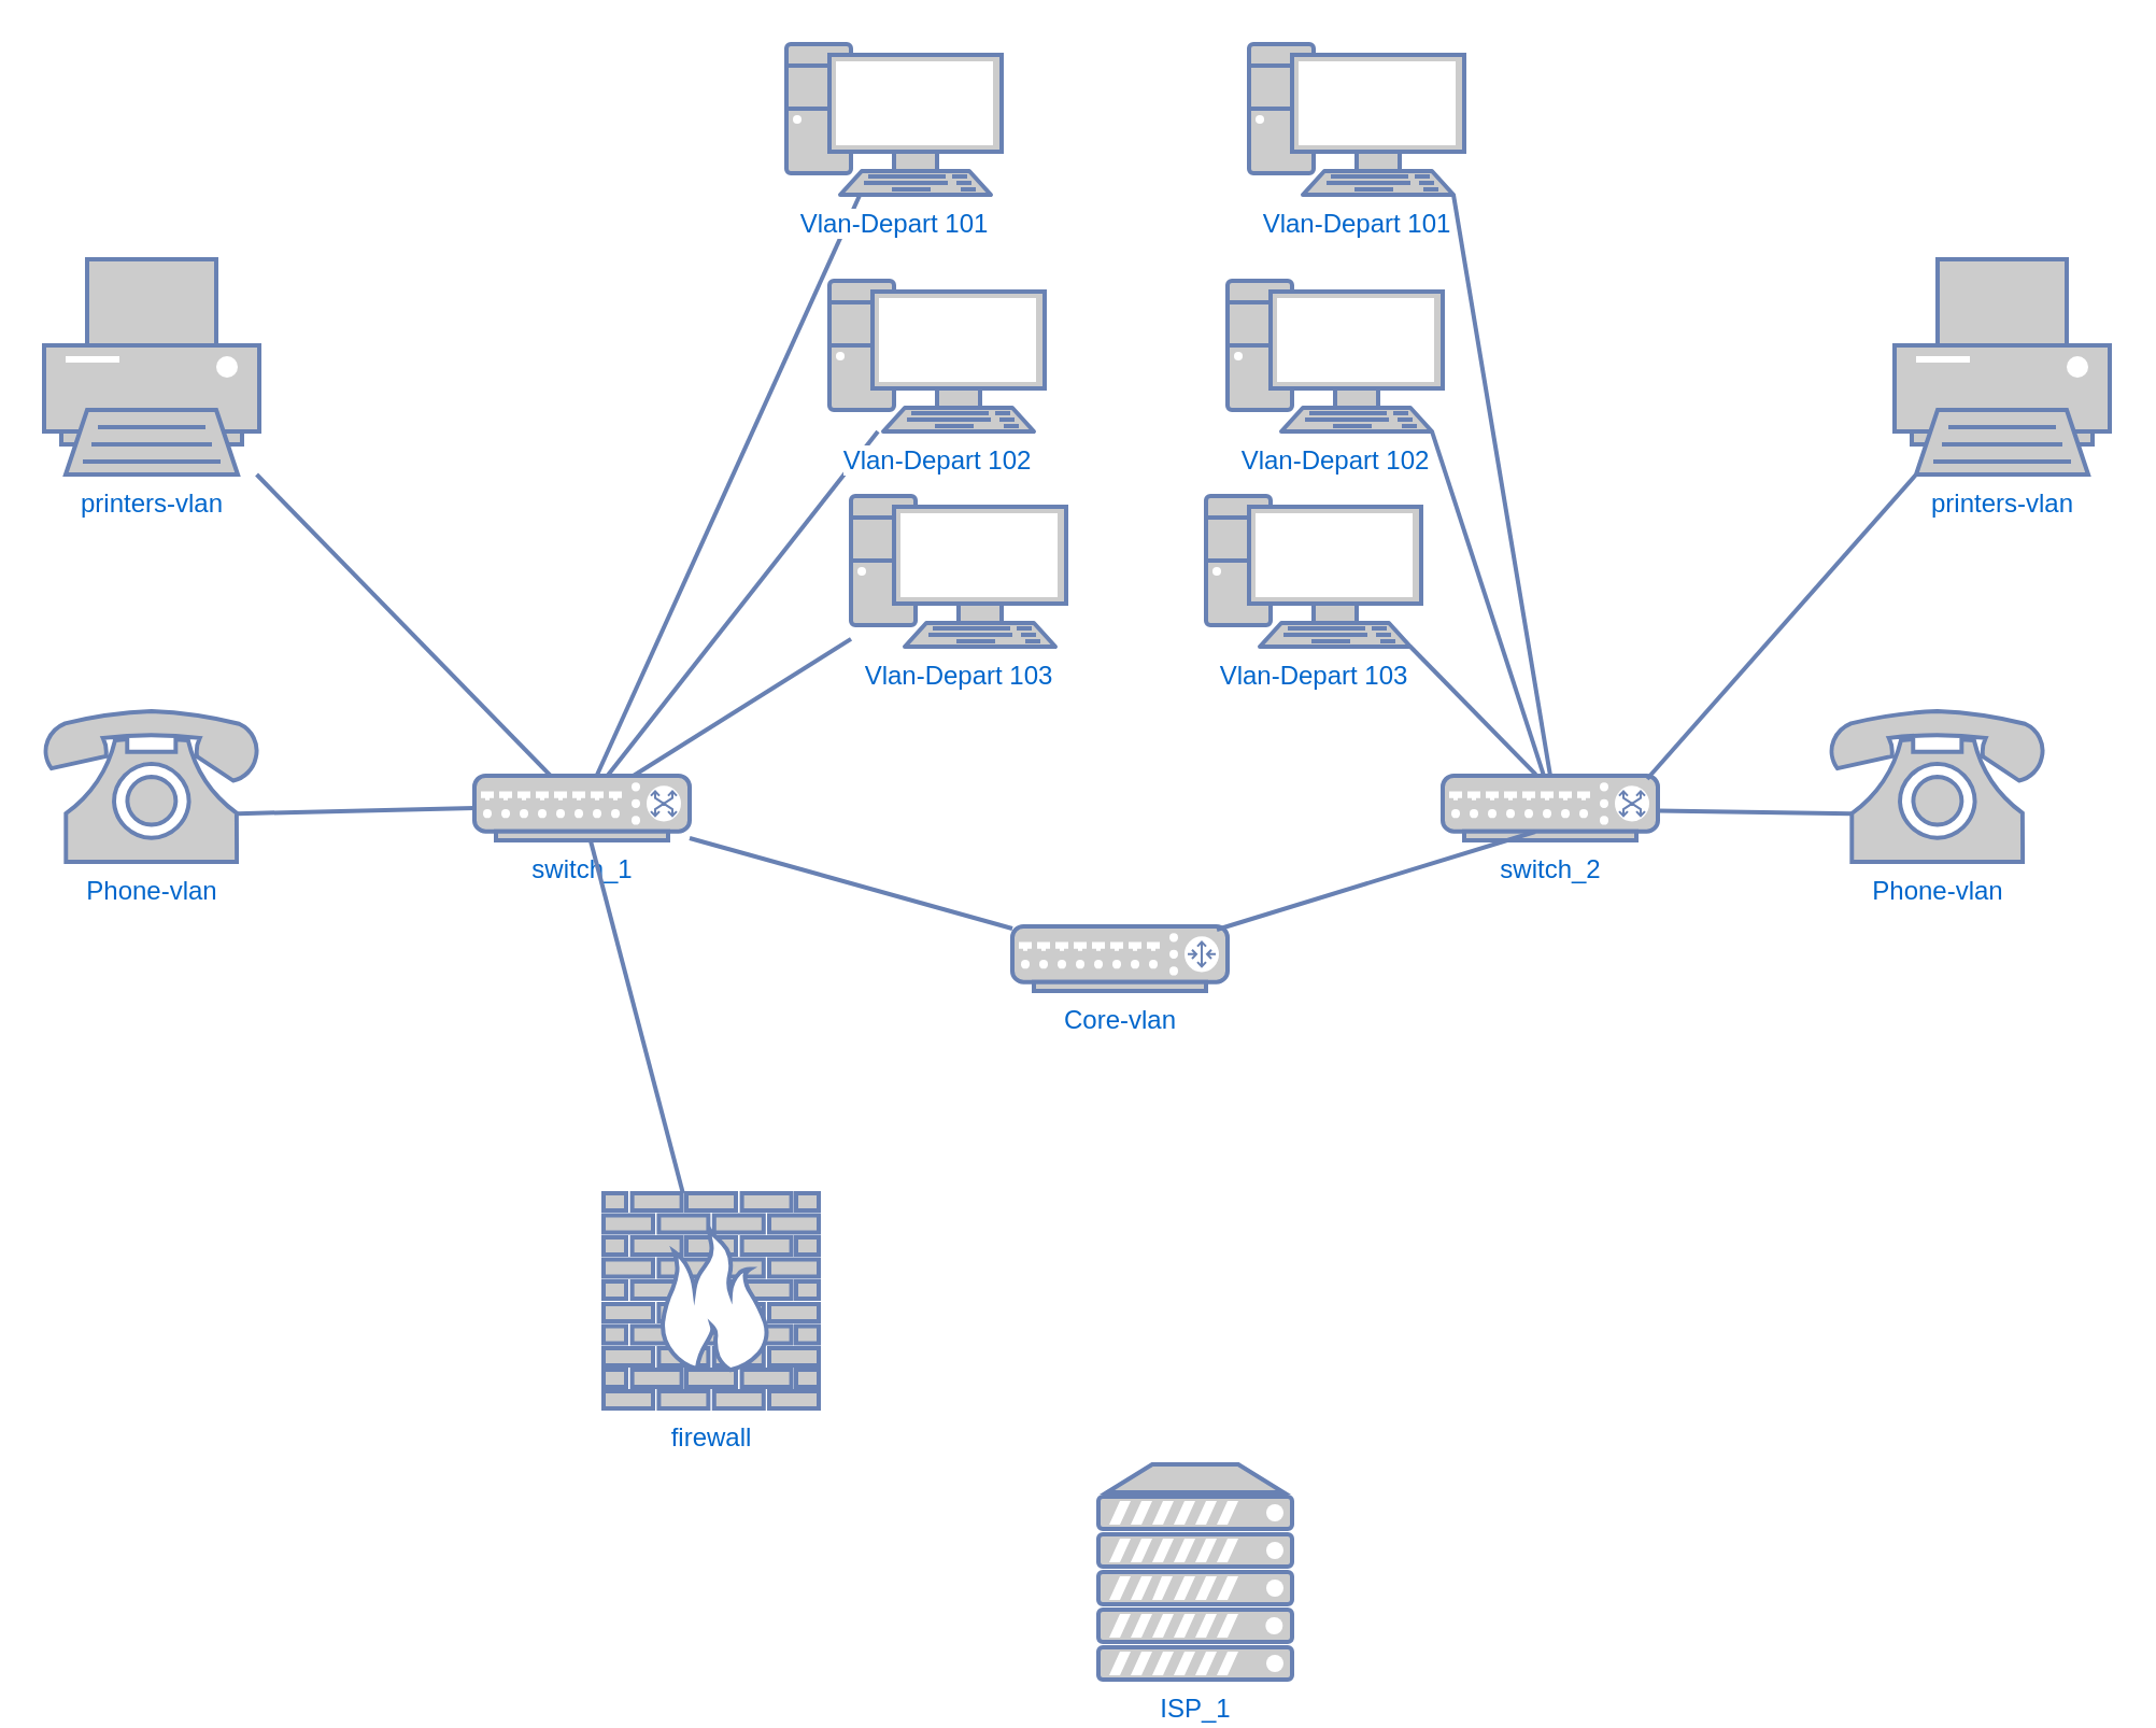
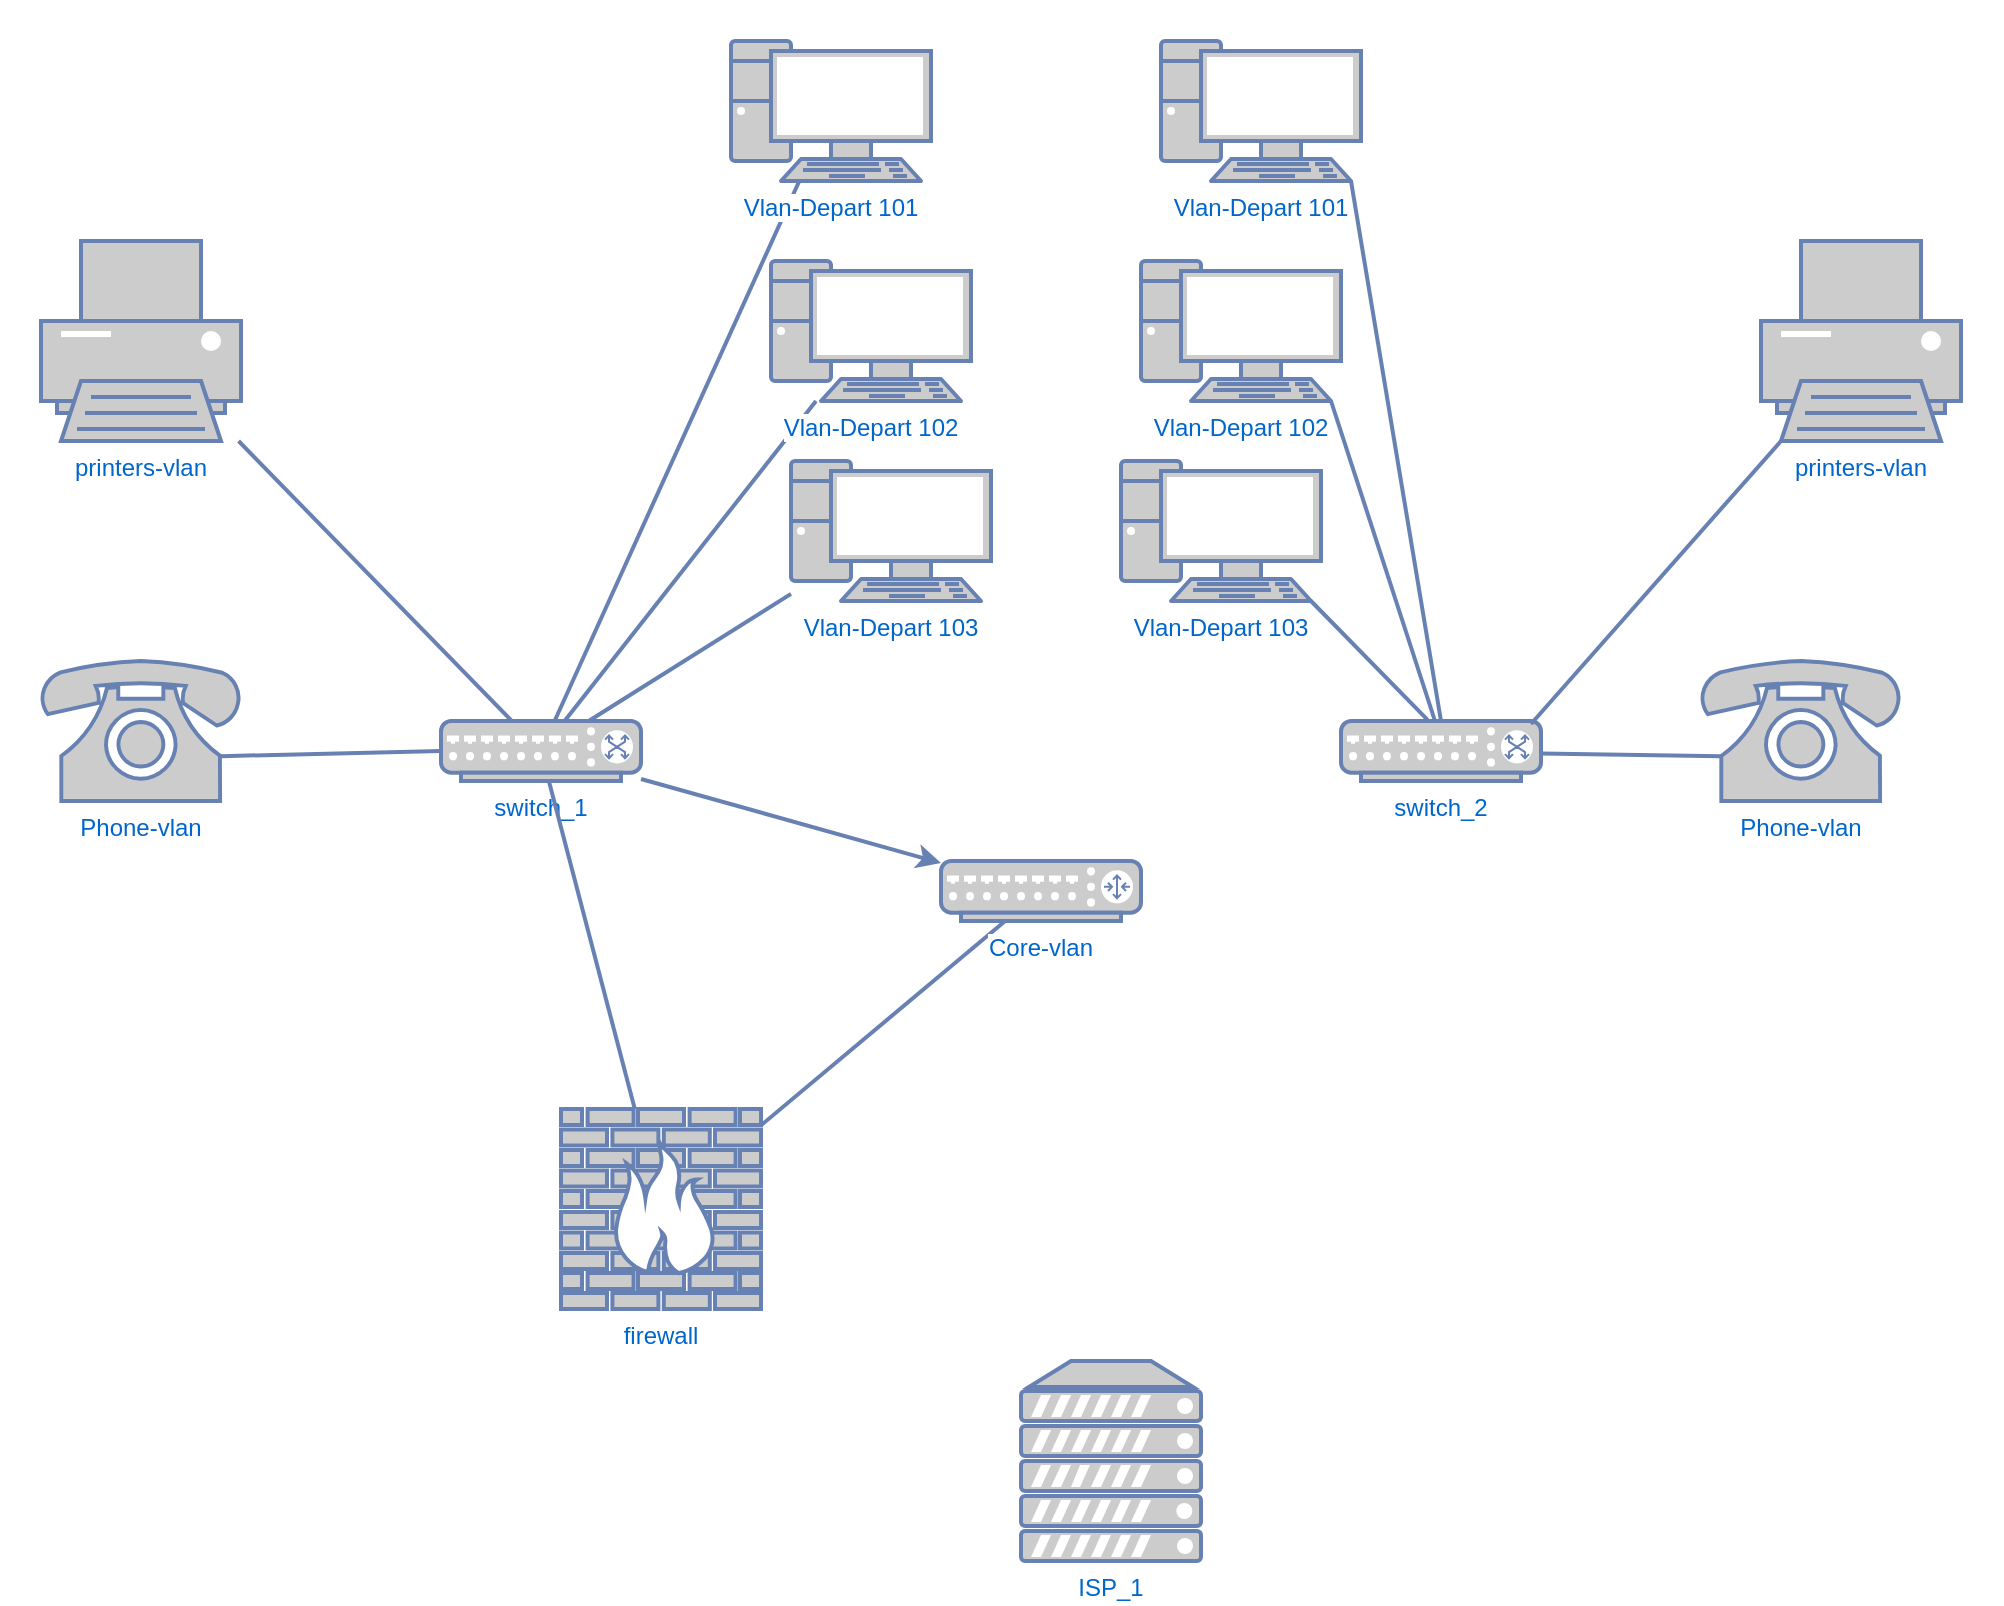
  <mxCell id="0" />
  <mxCell id="1" parent="0" />
  <mxCell id="2" value="ISP_1" style="fontColor=#0066CC;verticalAlign=top;verticalLabelPosition=bottom;labelPosition=center;align=center;html=1;fillColor=#CCCCCC;strokeColor=#6881B3;gradientColor=none;gradientDirection=north;strokeWidth=2;shape=mxgraph.networks.server;rounded=1;shadow=0;comic=0;labelBackgroundColor=#ffffff;" vertex="1" parent="1"><mxGeometry x="510" y="680" width="90" height="100" as="geometry" /></mxCell>
+ <mxCell id="3" style="edgeStyle=none;html=1;labelBackgroundColor=none;endArrow=none;strokeWidth=2;fontFamily=Verdana;fontSize=28;fontColor=#0066CC;rounded=0;strokeColor=#6881B3;" edge="1" parent="1" source="4" target="16"><mxGeometry relative="1" as="geometry"><mxPoint x="240" y="724" as="targetPoint" /></mxGeometry></mxCell>
  <mxCell id="4" value="Core-vlan" style="fontColor=#0066CC;verticalAlign=top;verticalLabelPosition=bottom;labelPosition=center;align=center;html=1;fillColor=#CCCCCC;strokeColor=#6881B3;gradientColor=none;gradientDirection=north;strokeWidth=2;shape=mxgraph.networks.router;rounded=1;shadow=0;comic=0;labelBackgroundColor=#ffffff;" vertex="1" parent="1"><mxGeometry x="470" y="430" width="100" height="30" as="geometry" /></mxCell>
  <mxCell id="5" style="edgeStyle=none;html=1;labelBackgroundColor=none;endArrow=none;strokeWidth=2;fontFamily=Verdana;fontSize=28;fontColor=#0066CC;rounded=0;strokeColor=#6881B3;" edge="1" parent="1" source="9" target="10"><mxGeometry relative="1" as="geometry" /></mxCell>
  <mxCell id="6" style="edgeStyle=none;html=1;labelBackgroundColor=none;endArrow=none;strokeWidth=2;fontFamily=Verdana;fontSize=28;fontColor=#0066CC;rounded=0;strokeColor=#6881B3;" edge="1" parent="1" source="9" target="11"><mxGeometry relative="1" as="geometry" /></mxCell>
  <mxCell id="7" style="edgeStyle=none;html=1;labelBackgroundColor=none;endArrow=none;strokeWidth=2;fontFamily=Verdana;fontSize=28;fontColor=#0066CC;rounded=0;strokeColor=#6881B3;" edge="1" parent="1" source="9" target="12"><mxGeometry relative="1" as="geometry" /></mxCell>
- <mxCell id="8" style="edgeStyle=none;html=1;labelBackgroundColor=none;endArrow=none;strokeWidth=2;fontFamily=Verdana;fontSize=28;fontColor=#0066CC;rounded=0;strokeColor=#6881B3;" edge="1" parent="1" source="9" target="4"><mxGeometry relative="1" as="geometry" /></mxCell>
+ <mxCell id="8" style="edgeStyle=none;html=1;labelBackgroundColor=none;endArrow=classic;strokeWidth=2;fontFamily=Verdana;fontSize=28;fontColor=#0066CC;rounded=0;strokeColor=#6881B3;" edge="1" parent="1" source="9" target="4"><mxGeometry relative="1" as="geometry" /></mxCell>
  <mxCell id="9" value="switch_1" style="fontColor=#0066CC;verticalAlign=top;verticalLabelPosition=bottom;labelPosition=center;align=center;html=1;fillColor=#CCCCCC;strokeColor=#6881B3;gradientColor=none;gradientDirection=north;strokeWidth=2;shape=mxgraph.networks.switch;rounded=1;shadow=0;comic=0;labelBackgroundColor=#ffffff;" vertex="1" parent="1"><mxGeometry x="220" y="360" width="100" height="30" as="geometry" /></mxCell>
  <mxCell id="10" value="Vlan-Depart 102" style="fontColor=#0066CC;verticalAlign=top;verticalLabelPosition=bottom;labelPosition=center;align=center;html=1;fillColor=#CCCCCC;strokeColor=#6881B3;gradientColor=none;gradientDirection=north;strokeWidth=2;shape=mxgraph.networks.pc;rounded=1;shadow=0;comic=0;labelBackgroundColor=#ffffff;" vertex="1" parent="1"><mxGeometry x="385" y="130" width="100" height="70" as="geometry" /></mxCell>
  <mxCell id="11" value="Vlan-Depart 103" style="fontColor=#0066CC;verticalAlign=top;verticalLabelPosition=bottom;labelPosition=center;align=center;html=1;fillColor=#CCCCCC;strokeColor=#6881B3;gradientColor=none;gradientDirection=north;strokeWidth=2;shape=mxgraph.networks.pc;rounded=1;shadow=0;comic=0;labelBackgroundColor=#ffffff;" vertex="1" parent="1"><mxGeometry x="395" y="230" width="100" height="70" as="geometry" /></mxCell>
  <mxCell id="12" value="Vlan-Depart 101" style="fontColor=#0066CC;verticalAlign=top;verticalLabelPosition=bottom;labelPosition=center;align=center;html=1;fillColor=#CCCCCC;strokeColor=#6881B3;gradientColor=none;gradientDirection=north;strokeWidth=2;shape=mxgraph.networks.pc;rounded=1;shadow=0;comic=0;labelBackgroundColor=#ffffff;" vertex="1" parent="1"><mxGeometry x="365" y="20" width="100" height="70" as="geometry" /></mxCell>
  <mxCell id="13" style="edgeStyle=none;html=1;labelBackgroundColor=none;endArrow=none;strokeWidth=2;fontFamily=Verdana;fontSize=28;fontColor=#0066CC;rounded=0;strokeColor=#6881B3;" edge="1" parent="1" source="14" target="9"><mxGeometry relative="1" as="geometry" /></mxCell>
  <mxCell id="14" value="printers-vlan" style="fontColor=#0066CC;verticalAlign=top;verticalLabelPosition=bottom;labelPosition=center;align=center;html=1;fillColor=#CCCCCC;strokeColor=#6881B3;gradientColor=none;gradientDirection=north;strokeWidth=2;shape=mxgraph.networks.printer;rounded=1;shadow=0;comic=0;labelBackgroundColor=#ffffff;" vertex="1" parent="1"><mxGeometry x="20" y="120" width="100" height="100" as="geometry" /></mxCell>
  <mxCell id="15" style="edgeStyle=none;html=1;labelBackgroundColor=none;endArrow=none;strokeWidth=2;fontFamily=Verdana;fontSize=28;fontColor=#0066CC;rounded=0;strokeColor=#6881B3;" edge="1" parent="1" source="16" target="9"><mxGeometry relative="1" as="geometry" /></mxCell>
  <mxCell id="16" value="firewall" style="fontColor=#0066CC;verticalAlign=top;verticalLabelPosition=bottom;labelPosition=center;align=center;html=1;fillColor=#CCCCCC;strokeColor=#6881B3;gradientColor=none;gradientDirection=north;strokeWidth=2;shape=mxgraph.networks.firewall;rounded=1;shadow=0;comic=0;labelBackgroundColor=#ffffff;" vertex="1" parent="1"><mxGeometry x="280" y="554" width="100" height="100" as="geometry" /></mxCell>
  <mxCell id="17" value="switch_2" style="fontColor=#0066CC;verticalAlign=top;verticalLabelPosition=bottom;labelPosition=center;align=center;html=1;fillColor=#CCCCCC;strokeColor=#6881B3;gradientColor=none;gradientDirection=north;strokeWidth=2;shape=mxgraph.networks.switch;rounded=1;shadow=0;comic=0;labelBackgroundColor=#ffffff;" vertex="1" parent="1"><mxGeometry x="670" y="360" width="100" height="30" as="geometry" /></mxCell>
- <mxCell id="18" style="edgeStyle=none;html=1;labelBackgroundColor=none;endArrow=none;strokeWidth=2;fontFamily=Verdana;fontSize=28;fontColor=#0066CC;rounded=0;strokeColor=#6881B3;exitX=0.43;exitY=0.867;exitDx=0;exitDy=0;exitPerimeter=0;entryX=0.95;entryY=0.05;entryDx=0;entryDy=0;entryPerimeter=0;" edge="1" parent="1" source="17" target="4"><mxGeometry relative="1" as="geometry"><mxPoint x="269.773" y="400" as="sourcePoint" /><mxPoint x="140.227" y="590" as="targetPoint" /></mxGeometry></mxCell>
  <mxCell id="19" value="printers-vlan" style="fontColor=#0066CC;verticalAlign=top;verticalLabelPosition=bottom;labelPosition=center;align=center;html=1;fillColor=#CCCCCC;strokeColor=#6881B3;gradientColor=none;gradientDirection=north;strokeWidth=2;shape=mxgraph.networks.printer;rounded=1;shadow=0;comic=0;labelBackgroundColor=#ffffff;" vertex="1" parent="1"><mxGeometry x="880" y="120" width="100" height="100" as="geometry" /></mxCell>
  <mxCell id="20" value="Phone-vlan" style="fontColor=#0066CC;verticalAlign=top;verticalLabelPosition=bottom;labelPosition=center;align=center;html=1;outlineConnect=0;fillColor=#CCCCCC;strokeColor=#6881B3;gradientColor=none;gradientDirection=north;strokeWidth=2;shape=mxgraph.networks.phone_1;hachureGap=4;pointerEvents=0;" vertex="1" parent="1"><mxGeometry x="850" y="330" width="100" height="70" as="geometry" /></mxCell>
  <mxCell id="21" value="Phone-vlan" style="fontColor=#0066CC;verticalAlign=top;verticalLabelPosition=bottom;labelPosition=center;align=center;html=1;outlineConnect=0;fillColor=#CCCCCC;strokeColor=#6881B3;gradientColor=none;gradientDirection=north;strokeWidth=2;shape=mxgraph.networks.phone_1;hachureGap=4;pointerEvents=0;" vertex="1" parent="1"><mxGeometry x="20" y="330" width="100" height="70" as="geometry" /></mxCell>
  <mxCell id="22" value="Vlan-Depart 102" style="fontColor=#0066CC;verticalAlign=top;verticalLabelPosition=bottom;labelPosition=center;align=center;html=1;fillColor=#CCCCCC;strokeColor=#6881B3;gradientColor=none;gradientDirection=north;strokeWidth=2;shape=mxgraph.networks.pc;rounded=1;shadow=0;comic=0;labelBackgroundColor=#ffffff;" vertex="1" parent="1"><mxGeometry x="570" y="130" width="100" height="70" as="geometry" /></mxCell>
  <mxCell id="23" value="Vlan-Depart 103" style="fontColor=#0066CC;verticalAlign=top;verticalLabelPosition=bottom;labelPosition=center;align=center;html=1;fillColor=#CCCCCC;strokeColor=#6881B3;gradientColor=none;gradientDirection=north;strokeWidth=2;shape=mxgraph.networks.pc;rounded=1;shadow=0;comic=0;labelBackgroundColor=#ffffff;" vertex="1" parent="1"><mxGeometry x="560" y="230" width="100" height="70" as="geometry" /></mxCell>
  <mxCell id="24" value="Vlan-Depart 101" style="fontColor=#0066CC;verticalAlign=top;verticalLabelPosition=bottom;labelPosition=center;align=center;html=1;fillColor=#CCCCCC;strokeColor=#6881B3;gradientColor=none;gradientDirection=north;strokeWidth=2;shape=mxgraph.networks.pc;rounded=1;shadow=0;comic=0;labelBackgroundColor=#ffffff;" vertex="1" parent="1"><mxGeometry x="580" y="20" width="100" height="70" as="geometry" /></mxCell>
  <mxCell id="25" style="edgeStyle=none;html=1;labelBackgroundColor=none;endArrow=none;strokeWidth=2;fontFamily=Verdana;fontSize=28;fontColor=#0066CC;rounded=0;strokeColor=#6881B3;entryX=0.95;entryY=1;entryDx=0;entryDy=0;entryPerimeter=0;exitX=0.433;exitY=-0.02;exitDx=0;exitDy=0;exitPerimeter=0;" edge="1" parent="1" source="17" target="23"><mxGeometry relative="1" as="geometry"><mxPoint x="720" y="360" as="sourcePoint" /><mxPoint x="405" y="306.429" as="targetPoint" /></mxGeometry></mxCell>
  <mxCell id="26" style="edgeStyle=none;html=1;labelBackgroundColor=none;endArrow=none;strokeWidth=2;fontFamily=Verdana;fontSize=28;fontColor=#0066CC;rounded=0;strokeColor=#6881B3;entryX=0.95;entryY=1;entryDx=0;entryDy=0;entryPerimeter=0;" edge="1" parent="1" target="22"><mxGeometry relative="1" as="geometry"><mxPoint x="717" y="360" as="sourcePoint" /><mxPoint x="665" y="310" as="targetPoint" /></mxGeometry></mxCell>
  <mxCell id="27" style="edgeStyle=none;html=1;labelBackgroundColor=none;endArrow=none;strokeWidth=2;fontFamily=Verdana;fontSize=28;fontColor=#0066CC;rounded=0;strokeColor=#6881B3;entryX=0.95;entryY=1;entryDx=0;entryDy=0;entryPerimeter=0;" edge="1" parent="1" target="24"><mxGeometry relative="1" as="geometry"><mxPoint x="720" y="360" as="sourcePoint" /><mxPoint x="675" y="210" as="targetPoint" /></mxGeometry></mxCell>
  <mxCell id="28" style="edgeStyle=none;html=1;labelBackgroundColor=none;endArrow=none;strokeWidth=2;fontFamily=Verdana;fontSize=28;fontColor=#0066CC;rounded=0;strokeColor=#6881B3;entryX=0.95;entryY=0.05;entryDx=0;entryDy=0;entryPerimeter=0;exitX=0.1;exitY=1;exitDx=0;exitDy=0;exitPerimeter=0;" edge="1" parent="1" source="19" target="17"><mxGeometry relative="1" as="geometry"><mxPoint x="20" y="221.452" as="sourcePoint" /><mxPoint x="256.154" y="370" as="targetPoint" /></mxGeometry></mxCell>
  <mxCell id="29" style="edgeStyle=none;html=1;labelBackgroundColor=none;endArrow=none;strokeWidth=2;fontFamily=Verdana;fontSize=28;fontColor=#0066CC;rounded=0;strokeColor=#6881B3;exitX=0.9;exitY=0.68;exitDx=0;exitDy=0;exitPerimeter=0;entryX=0;entryY=0.5;entryDx=0;entryDy=0;entryPerimeter=0;" edge="1" parent="1" source="21" target="9"><mxGeometry relative="1" as="geometry"><mxPoint x="128.78" y="230" as="sourcePoint" /><mxPoint x="265.366" y="370" as="targetPoint" /></mxGeometry></mxCell>
  <mxCell id="30" style="edgeStyle=none;html=1;labelBackgroundColor=none;endArrow=none;strokeWidth=2;fontFamily=Verdana;fontSize=28;fontColor=#0066CC;rounded=0;strokeColor=#6881B3;exitX=0.9;exitY=0.68;exitDx=0;exitDy=0;exitPerimeter=0;entryX=0.1;entryY=0.68;entryDx=0;entryDy=0;entryPerimeter=0;" edge="1" parent="1" target="20"><mxGeometry relative="1" as="geometry"><mxPoint x="770" y="376.3" as="sourcePoint" /><mxPoint x="870" y="374" as="targetPoint" /></mxGeometry></mxCell>
